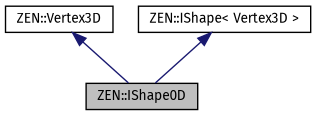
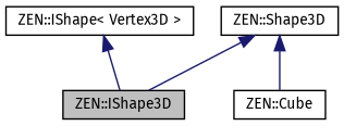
  digraph {
    fontname="Fira Sans"
    node [color=black fillcolor=white fontname="Fira Sans" fontsize=10 shape=record style=filled]
    edge [color=midnightblue dir=back fontname="Fira Sans" fontsize=10 labelfontname=Helvetica labelfontsize=10 style=solid]
-   n1 [fillcolor=grey75 fontcolor=black height=0.2 label="ZEN::IShape0D" width=0.4]
-   n2 [height=0.2 label="ZEN::Vertex3D" width=0.4]
+   n1 [fillcolor=grey75 fontcolor=black height=0.2 label="ZEN::IShape3D" width=0.4]
+   n2 [height=0.2 label="ZEN::Shape3D" width=0.4]
+   n3 [height=0.2 label="ZEN::Cube" width=0.4]
    n4 [height=0.2 label="ZEN::IShape\< Vertex3D \>" width=0.4]
    n2 -> n1
+   n2 -> n3
    n4 -> n1
  }
